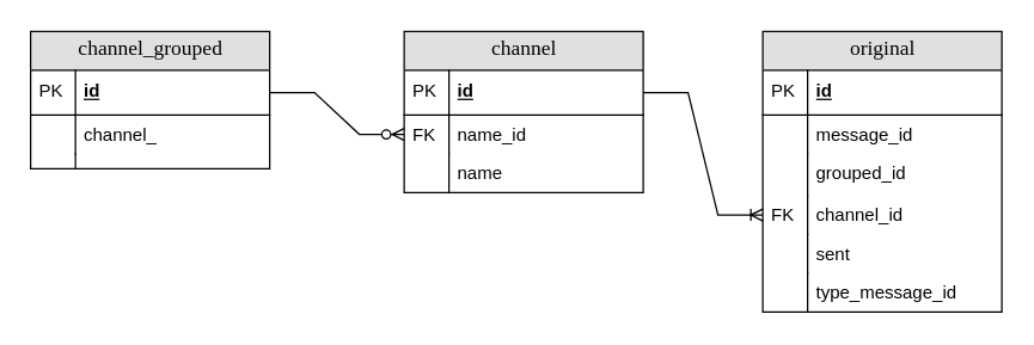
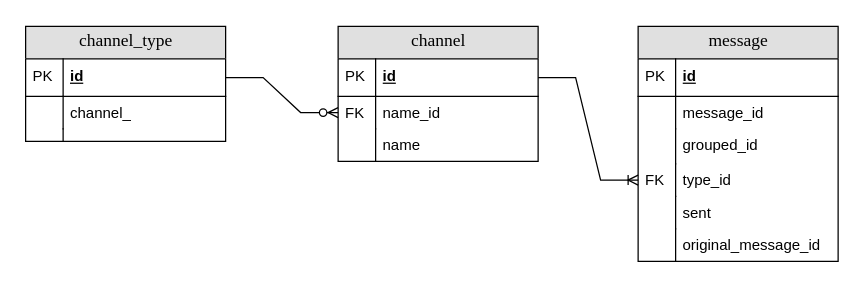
  <mxCell id="0" />
  <mxCell id="1" parent="0" />
- <mxCell id="2" value="channel_grouped" style="swimlane;html=1;fontStyle=0;childLayout=stackLayout;horizontal=1;startSize=26;fillColor=#e0e0e0;horizontalStack=0;resizeParent=1;resizeLast=0;collapsible=1;marginBottom=0;swimlaneFillColor=#ffffff;align=center;rounded=0;shadow=0;comic=0;labelBackgroundColor=none;strokeWidth=1;fontFamily=Verdana;fontSize=14" parent="1" vertex="1"><mxGeometry x="20" y="20.46" width="160" height="92" as="geometry" /></mxCell>
+ <mxCell id="2" value="channel_type" style="swimlane;html=1;fontStyle=0;childLayout=stackLayout;horizontal=1;startSize=26;fillColor=#e0e0e0;horizontalStack=0;resizeParent=1;resizeLast=0;collapsible=1;marginBottom=0;swimlaneFillColor=#ffffff;align=center;rounded=0;shadow=0;comic=0;labelBackgroundColor=none;strokeWidth=1;fontFamily=Verdana;fontSize=14" parent="1" vertex="1"><mxGeometry x="20" y="20.46" width="160" height="92" as="geometry" /></mxCell>
  <mxCell id="3" value="id" style="shape=partialRectangle;top=0;left=0;right=0;bottom=1;html=1;align=left;verticalAlign=middle;fillColor=none;spacingLeft=34;spacingRight=4;whiteSpace=wrap;overflow=hidden;rotatable=0;points=[[0,0.5],[1,0.5]];portConstraint=eastwest;dropTarget=0;fontStyle=5;" parent="2" vertex="1"><mxGeometry y="26" width="160" height="30" as="geometry" /></mxCell>
  <mxCell id="4" value="PK" style="shape=partialRectangle;top=0;left=0;bottom=0;html=1;fillColor=none;align=left;verticalAlign=middle;spacingLeft=4;spacingRight=4;whiteSpace=wrap;overflow=hidden;rotatable=0;points=[];portConstraint=eastwest;part=1;" parent="3" vertex="1" connectable="0"><mxGeometry width="30" height="30" as="geometry" /></mxCell>
  <mxCell id="5" value="channel_" style="shape=partialRectangle;top=0;left=0;right=0;bottom=0;html=1;align=left;verticalAlign=top;fillColor=none;spacingLeft=34;spacingRight=4;whiteSpace=wrap;overflow=hidden;rotatable=0;points=[[0,0.5],[1,0.5]];portConstraint=eastwest;dropTarget=0;" parent="2" vertex="1"><mxGeometry y="56" width="160" height="26" as="geometry" /></mxCell>
  <mxCell id="6" value="" style="shape=partialRectangle;top=0;left=0;bottom=0;html=1;fillColor=none;align=left;verticalAlign=top;spacingLeft=4;spacingRight=4;whiteSpace=wrap;overflow=hidden;rotatable=0;points=[];portConstraint=eastwest;part=1;" parent="5" vertex="1" connectable="0"><mxGeometry width="30" height="26" as="geometry" /></mxCell>
  <mxCell id="7" value="" style="shape=partialRectangle;top=0;left=0;right=0;bottom=0;html=1;align=left;verticalAlign=top;fillColor=none;spacingLeft=34;spacingRight=4;whiteSpace=wrap;overflow=hidden;rotatable=0;points=[[0,0.5],[1,0.5]];portConstraint=eastwest;dropTarget=0;" parent="2" vertex="1"><mxGeometry y="82" width="160" height="10" as="geometry" /></mxCell>
  <mxCell id="8" value="" style="shape=partialRectangle;top=0;left=0;bottom=0;html=1;fillColor=none;align=left;verticalAlign=top;spacingLeft=4;spacingRight=4;whiteSpace=wrap;overflow=hidden;rotatable=0;points=[];portConstraint=eastwest;part=1;" parent="7" vertex="1" connectable="0"><mxGeometry width="30" height="10" as="geometry" /></mxCell>
  <mxCell id="9" value="channel" style="swimlane;html=1;fontStyle=0;childLayout=stackLayout;horizontal=1;startSize=26;fillColor=#e0e0e0;horizontalStack=0;resizeParent=1;resizeLast=0;collapsible=1;marginBottom=0;swimlaneFillColor=#ffffff;align=center;rounded=0;shadow=0;comic=0;labelBackgroundColor=none;strokeWidth=1;fontFamily=Verdana;fontSize=14" vertex="1" parent="1"><mxGeometry x="270" y="20.46" width="160" height="108" as="geometry" /></mxCell>
  <mxCell id="10" value="id" style="shape=partialRectangle;top=0;left=0;right=0;bottom=1;html=1;align=left;verticalAlign=middle;fillColor=none;spacingLeft=34;spacingRight=4;whiteSpace=wrap;overflow=hidden;rotatable=0;points=[[0,0.5],[1,0.5]];portConstraint=eastwest;dropTarget=0;fontStyle=5;" vertex="1" parent="9"><mxGeometry y="26" width="160" height="30" as="geometry" /></mxCell>
  <mxCell id="11" value="PK" style="shape=partialRectangle;top=0;left=0;bottom=0;html=1;fillColor=none;align=left;verticalAlign=middle;spacingLeft=4;spacingRight=4;whiteSpace=wrap;overflow=hidden;rotatable=0;points=[];portConstraint=eastwest;part=1;" vertex="1" connectable="0" parent="10"><mxGeometry width="30" height="30" as="geometry" /></mxCell>
  <mxCell id="12" value="name_id" style="shape=partialRectangle;top=0;left=0;right=0;bottom=0;html=1;align=left;verticalAlign=top;fillColor=none;spacingLeft=34;spacingRight=4;whiteSpace=wrap;overflow=hidden;rotatable=0;points=[[0,0.5],[1,0.5]];portConstraint=eastwest;dropTarget=0;" vertex="1" parent="9"><mxGeometry y="56" width="160" height="26" as="geometry" /></mxCell>
  <mxCell id="13" value="FK" style="shape=partialRectangle;top=0;left=0;bottom=0;html=1;fillColor=none;align=left;verticalAlign=top;spacingLeft=4;spacingRight=4;whiteSpace=wrap;overflow=hidden;rotatable=0;points=[];portConstraint=eastwest;part=1;" vertex="1" connectable="0" parent="12"><mxGeometry width="30" height="26" as="geometry" /></mxCell>
  <mxCell id="14" value="name" style="shape=partialRectangle;top=0;left=0;right=0;bottom=0;html=1;align=left;verticalAlign=top;fillColor=none;spacingLeft=34;spacingRight=4;whiteSpace=wrap;overflow=hidden;rotatable=0;points=[[0,0.5],[1,0.5]];portConstraint=eastwest;dropTarget=0;" vertex="1" parent="9"><mxGeometry y="82" width="160" height="26" as="geometry" /></mxCell>
  <mxCell id="15" value="" style="shape=partialRectangle;top=0;left=0;bottom=0;html=1;fillColor=none;align=left;verticalAlign=top;spacingLeft=4;spacingRight=4;whiteSpace=wrap;overflow=hidden;rotatable=0;points=[];portConstraint=eastwest;part=1;" vertex="1" connectable="0" parent="14"><mxGeometry width="30" height="26" as="geometry" /></mxCell>
- <mxCell id="16" value="original" style="swimlane;html=1;fontStyle=0;childLayout=stackLayout;horizontal=1;startSize=26;fillColor=#e0e0e0;horizontalStack=0;resizeParent=1;resizeLast=0;collapsible=1;marginBottom=0;swimlaneFillColor=#ffffff;align=center;rounded=0;shadow=0;comic=0;labelBackgroundColor=none;strokeWidth=1;fontFamily=Verdana;fontSize=14" vertex="1" parent="1"><mxGeometry x="510" y="20.46" width="160" height="188" as="geometry" /></mxCell>
+ <mxCell id="16" value="message" style="swimlane;html=1;fontStyle=0;childLayout=stackLayout;horizontal=1;startSize=26;fillColor=#e0e0e0;horizontalStack=0;resizeParent=1;resizeLast=0;collapsible=1;marginBottom=0;swimlaneFillColor=#ffffff;align=center;rounded=0;shadow=0;comic=0;labelBackgroundColor=none;strokeWidth=1;fontFamily=Verdana;fontSize=14" vertex="1" parent="1"><mxGeometry x="510" y="20.46" width="160" height="188" as="geometry" /></mxCell>
  <mxCell id="17" value="id" style="shape=partialRectangle;top=0;left=0;right=0;bottom=1;html=1;align=left;verticalAlign=middle;fillColor=none;spacingLeft=34;spacingRight=4;whiteSpace=wrap;overflow=hidden;rotatable=0;points=[[0,0.5],[1,0.5]];portConstraint=eastwest;dropTarget=0;fontStyle=5;" vertex="1" parent="16"><mxGeometry y="26" width="160" height="30" as="geometry" /></mxCell>
  <mxCell id="18" value="PK" style="shape=partialRectangle;top=0;left=0;bottom=0;html=1;fillColor=none;align=left;verticalAlign=middle;spacingLeft=4;spacingRight=4;whiteSpace=wrap;overflow=hidden;rotatable=0;points=[];portConstraint=eastwest;part=1;" vertex="1" connectable="0" parent="17"><mxGeometry width="30" height="30" as="geometry" /></mxCell>
  <mxCell id="19" value="message_id" style="shape=partialRectangle;top=0;left=0;right=0;bottom=0;html=1;align=left;verticalAlign=top;fillColor=none;spacingLeft=34;spacingRight=4;whiteSpace=wrap;overflow=hidden;rotatable=0;points=[[0,0.5],[1,0.5]];portConstraint=eastwest;dropTarget=0;" vertex="1" parent="16"><mxGeometry y="56" width="160" height="26" as="geometry" /></mxCell>
  <mxCell id="20" value="" style="shape=partialRectangle;top=0;left=0;bottom=0;html=1;fillColor=none;align=left;verticalAlign=top;spacingLeft=4;spacingRight=4;whiteSpace=wrap;overflow=hidden;rotatable=0;points=[];portConstraint=eastwest;part=1;" vertex="1" connectable="0" parent="19"><mxGeometry width="30" height="26" as="geometry" /></mxCell>
  <mxCell id="21" value="grouped_id" style="shape=partialRectangle;top=0;left=0;right=0;bottom=0;html=1;align=left;verticalAlign=top;fillColor=none;spacingLeft=34;spacingRight=4;whiteSpace=wrap;overflow=hidden;rotatable=0;points=[[0,0.5],[1,0.5]];portConstraint=eastwest;dropTarget=0;" vertex="1" parent="16"><mxGeometry y="82" width="160" height="28" as="geometry" /></mxCell>
  <mxCell id="22" value="" style="shape=partialRectangle;top=0;left=0;bottom=0;html=1;fillColor=none;align=left;verticalAlign=top;spacingLeft=4;spacingRight=4;whiteSpace=wrap;overflow=hidden;rotatable=0;points=[];portConstraint=eastwest;part=1;" vertex="1" connectable="0" parent="21"><mxGeometry width="30" height="28" as="geometry" /></mxCell>
- <mxCell id="23" value="channel_id" style="shape=partialRectangle;top=0;left=0;right=0;bottom=0;html=1;align=left;verticalAlign=top;fillColor=none;spacingLeft=34;spacingRight=4;whiteSpace=wrap;overflow=hidden;rotatable=0;points=[[0,0.5],[1,0.5]];portConstraint=eastwest;dropTarget=0;" vertex="1" parent="16"><mxGeometry y="110" width="160" height="26" as="geometry" /></mxCell>
+ <mxCell id="23" value="type_id" style="shape=partialRectangle;top=0;left=0;right=0;bottom=0;html=1;align=left;verticalAlign=top;fillColor=none;spacingLeft=34;spacingRight=4;whiteSpace=wrap;overflow=hidden;rotatable=0;points=[[0,0.5],[1,0.5]];portConstraint=eastwest;dropTarget=0;" vertex="1" parent="16"><mxGeometry y="110" width="160" height="26" as="geometry" /></mxCell>
  <mxCell id="24" value="FK" style="shape=partialRectangle;top=0;left=0;bottom=0;html=1;fillColor=none;align=left;verticalAlign=top;spacingLeft=4;spacingRight=4;whiteSpace=wrap;overflow=hidden;rotatable=0;points=[];portConstraint=eastwest;part=1;" vertex="1" connectable="0" parent="23"><mxGeometry width="30" height="26" as="geometry" /></mxCell>
  <mxCell id="25" value="sent" style="shape=partialRectangle;top=0;left=0;right=0;bottom=0;html=1;align=left;verticalAlign=top;fillColor=none;spacingLeft=34;spacingRight=4;whiteSpace=wrap;overflow=hidden;rotatable=0;points=[[0,0.5],[1,0.5]];portConstraint=eastwest;dropTarget=0;" vertex="1" parent="16"><mxGeometry y="136" width="160" height="26" as="geometry" /></mxCell>
  <mxCell id="26" value="" style="shape=partialRectangle;top=0;left=0;bottom=0;html=1;fillColor=none;align=left;verticalAlign=top;spacingLeft=4;spacingRight=4;whiteSpace=wrap;overflow=hidden;rotatable=0;points=[];portConstraint=eastwest;part=1;" vertex="1" connectable="0" parent="25"><mxGeometry width="30" height="26" as="geometry" /></mxCell>
- <mxCell id="27" value="type_message_id" style="shape=partialRectangle;top=0;left=0;right=0;bottom=0;html=1;align=left;verticalAlign=top;fillColor=none;spacingLeft=34;spacingRight=4;whiteSpace=wrap;overflow=hidden;rotatable=0;points=[[0,0.5],[1,0.5]];portConstraint=eastwest;dropTarget=0;" vertex="1" parent="16"><mxGeometry y="162" width="160" height="26" as="geometry" /></mxCell>
+ <mxCell id="27" value="original_message_id" style="shape=partialRectangle;top=0;left=0;right=0;bottom=0;html=1;align=left;verticalAlign=top;fillColor=none;spacingLeft=34;spacingRight=4;whiteSpace=wrap;overflow=hidden;rotatable=0;points=[[0,0.5],[1,0.5]];portConstraint=eastwest;dropTarget=0;" vertex="1" parent="16"><mxGeometry y="162" width="160" height="26" as="geometry" /></mxCell>
  <mxCell id="28" value="" style="shape=partialRectangle;top=0;left=0;bottom=0;html=1;fillColor=none;align=left;verticalAlign=top;spacingLeft=4;spacingRight=4;whiteSpace=wrap;overflow=hidden;rotatable=0;points=[];portConstraint=eastwest;part=1;" vertex="1" connectable="0" parent="27"><mxGeometry width="30" height="26" as="geometry" /></mxCell>
  <mxCell id="29" value="" style="edgeStyle=entityRelationEdgeStyle;fontSize=12;html=1;endArrow=ERzeroToMany;endFill=1;rounded=0;exitX=1;exitY=0.5;exitDx=0;exitDy=0;entryX=0;entryY=0.5;entryDx=0;entryDy=0;" edge="1" parent="1" source="3" target="12"><mxGeometry width="100" height="100" relative="1" as="geometry"><mxPoint x="230" y="240.46" as="sourcePoint" /><mxPoint x="330" y="140.46" as="targetPoint" /></mxGeometry></mxCell>
  <mxCell id="30" value="" style="edgeStyle=entityRelationEdgeStyle;fontSize=12;html=1;endArrow=ERoneToMany;rounded=0;exitX=1;exitY=0.5;exitDx=0;exitDy=0;entryX=0;entryY=0.5;entryDx=0;entryDy=0;" edge="1" parent="1" source="10" target="23"><mxGeometry width="100" height="100" relative="1" as="geometry"><mxPoint x="450" y="132.46" as="sourcePoint" /><mxPoint x="530" y="120.46" as="targetPoint" /></mxGeometry></mxCell>
